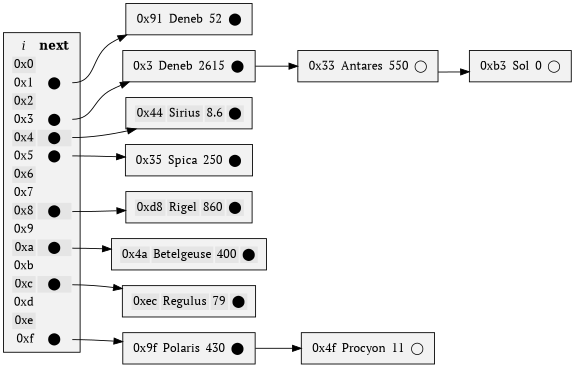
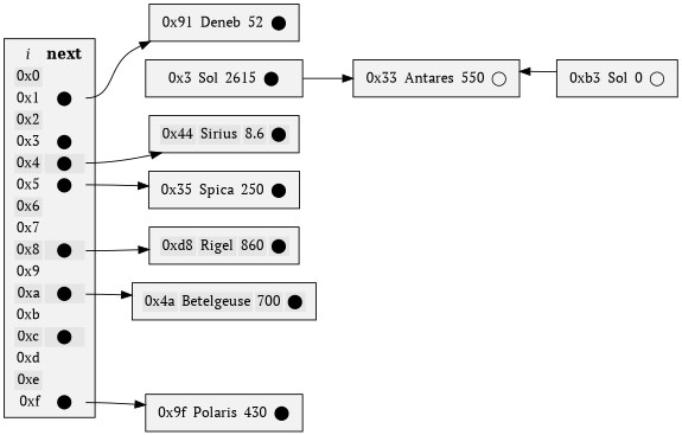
  digraph {
    fontface=modern
    fontname="PT Serif"
    rankdir=LR
    node [fillcolor=Gray95 fontname="PT Serif" shape=box style=filled]
    edge [fontname="PT Serif"]
    n1 [label=<<TABLE BORDER="0"> 	<TR> 		<TD BORDER="0"><FONT FACE="Times-Italic">i</FONT></TD> 		<TD BORDER="0"><FONT FACE="Times-Bold">next</FONT></TD> 	</TR> 	<TR> 		<TD ALIGN="RIGHT" BGCOLOR="Gray90">0x0</TD> 	</TR> 	<TR> 		<TD ALIGN="RIGHT">0x1</TD> 		<TD PORT="1">⬤</TD> 	</TR> 	<TR> 		<TD ALIGN="RIGHT" BGCOLOR="Gray90">0x2</TD> 	</TR> 	<TR> 		<TD ALIGN="RIGHT">0x3</TD> 		<TD PORT="3">⬤</TD> 	</TR> 	<TR> 		<TD ALIGN="RIGHT" BGCOLOR="Gray90">0x4</TD> 		<TD PORT="4" BGCOLOR="Gray90">⬤</TD> 	</TR> 	<TR> 		<TD ALIGN="RIGHT">0x5</TD> 		<TD PORT="5">⬤</TD> 	</TR> 	<TR> 		<TD ALIGN="RIGHT" BGCOLOR="Gray90">0x6</TD> 	</TR> 	<TR> 		<TD ALIGN="RIGHT">0x7</TD> 	</TR> 	<TR> 		<TD ALIGN="RIGHT" BGCOLOR="Gray90">0x8</TD> 		<TD PORT="8" BGCOLOR="Gray90">⬤</TD> 	</TR> 	<TR> 		<TD ALIGN="RIGHT">0x9</TD> 	</TR> 	<TR> 		<TD ALIGN="RIGHT" BGCOLOR="Gray90">0xa</TD> 		<TD PORT="10" BGCOLOR="Gray90">⬤</TD> 	</TR> 	<TR> 		<TD ALIGN="RIGHT" BORDER="0">0xb</TD> 	</TR> 	<TR> 		<TD ALIGN="RIGHT" BGCOLOR="Gray90">0xc</TD> 		<TD PORT="12" BGCOLOR="Gray90">⬤</TD> 	</TR> 	<TR> 		<TD ALIGN="RIGHT">0xd</TD> 	</TR> 	<TR> 		<TD ALIGN="RIGHT" BGCOLOR="Gray90">0xe</TD> 	</TR> 	<TR> 		<TD ALIGN="RIGHT">0xf</TD> 		<TD PORT="15">⬤</TD> 	</TR> </TABLE>>]
    n2 [label=<<TABLE BORDER="0"> 	<TR> 		<TD ALIGN="RIGHT">0x91</TD> 		<TD ALIGN="LEFT">Deneb</TD> 		<TD ALIGN="RIGHT">52</TD> 		<TD PORT="1">⬤</TD> 	</TR> </TABLE>>]
-   n3 [label=<<TABLE BORDER="0"> 	<TR> 		<TD ALIGN="RIGHT">0x3</TD> 		<TD ALIGN="LEFT">Deneb</TD> 		<TD ALIGN="RIGHT">2615</TD> 		<TD PORT="3">⬤</TD> 	</TR> </TABLE>>]
+   n3 [label=<<TABLE BORDER="0"> 	<TR> 		<TD ALIGN="RIGHT">0x3</TD> 		<TD ALIGN="LEFT">Sol</TD> 		<TD ALIGN="RIGHT">2615</TD> 		<TD PORT="3">⬤</TD> 	</TR> </TABLE>>]
    n4 [label=<<TABLE BORDER="0"> 	<TR> 		<TD ALIGN="RIGHT" BGCOLOR="Gray90">0x44</TD> 		<TD ALIGN="LEFT" BGCOLOR="Gray90">Sirius</TD> 		<TD ALIGN="RIGHT" BGCOLOR="Gray90">8.6</TD> 		<TD PORT="4" BGCOLOR="Gray90">⬤</TD> 	</TR> </TABLE>>]
    n5 [label=<<TABLE BORDER="0"> 	<TR> 		<TD ALIGN="RIGHT">0x35</TD> 		<TD ALIGN="LEFT">Spica</TD> 		<TD ALIGN="RIGHT">250</TD> 		<TD PORT="5">⬤</TD> 	</TR> </TABLE>>]
    n6 [label=<<TABLE BORDER="0"> 	<TR> 		<TD ALIGN="RIGHT" BGCOLOR="Gray90">0xd8</TD> 		<TD ALIGN="LEFT" BGCOLOR="Gray90">Rigel</TD> 		<TD ALIGN="RIGHT" BGCOLOR="Gray90">860</TD> 		<TD PORT="8" BGCOLOR="Gray90">⬤</TD> 	</TR> </TABLE>>]
-   n7 [label=<<TABLE BORDER="0"> 	<TR> 		<TD ALIGN="RIGHT" BGCOLOR="Gray90">0x4a</TD> 		<TD ALIGN="LEFT" BGCOLOR="Gray90">Betelgeuse</TD> 		<TD ALIGN="RIGHT" BGCOLOR="Gray90">400</TD> 		<TD PORT="10" BGCOLOR="Gray90">⬤</TD> 	</TR> </TABLE>>]
-   n8 [label=<<TABLE BORDER="0"> 	<TR> 		<TD ALIGN="RIGHT" BGCOLOR="Gray90">0xec</TD> 		<TD ALIGN="LEFT" BGCOLOR="Gray90">Regulus</TD> 		<TD ALIGN="RIGHT" BGCOLOR="Gray90">79</TD> 		<TD PORT="12" BGCOLOR="Gray90">⬤</TD> 	</TR> </TABLE>>]
+   n7 [label=<<TABLE BORDER="0"> 	<TR> 		<TD ALIGN="RIGHT" BGCOLOR="Gray90">0x4a</TD> 		<TD ALIGN="LEFT" BGCOLOR="Gray90">Betelgeuse</TD> 		<TD ALIGN="RIGHT" BGCOLOR="Gray90">700</TD> 		<TD PORT="10" BGCOLOR="Gray90">⬤</TD> 	</TR> </TABLE>>]
    n9 [label=<<TABLE BORDER="0"> 	<TR> 		<TD ALIGN="RIGHT">0x9f</TD> 		<TD ALIGN="LEFT">Polaris</TD> 		<TD ALIGN="RIGHT">430</TD> 		<TD PORT="15">⬤</TD> 	</TR> </TABLE>>]
    n10 [label=<<TABLE BORDER="0"> 	<TR> 		<TD ALIGN="RIGHT">0x33</TD> 		<TD ALIGN="LEFT">Antares</TD> 		<TD ALIGN="RIGHT">550</TD> 		<TD PORT="13">◯</TD> 	</TR> </TABLE>>]
-   n11 [label=<<TABLE BORDER="0"> 	<TR> 		<TD ALIGN="RIGHT">0x4f</TD> 		<TD ALIGN="LEFT">Procyon</TD> 		<TD ALIGN="RIGHT">11</TD> 		<TD PORT="11">◯</TD> 	</TR> </TABLE>>]
    n12 [label=<<TABLE BORDER="0"> 	<TR> 		<TD ALIGN="RIGHT">0xb3</TD> 		<TD ALIGN="LEFT">Sol</TD> 		<TD ALIGN="RIGHT">0</TD> 		<TD PORT="14">◯</TD> 	</TR> </TABLE>>]
    n1 -> n2 [tailport=1]
-   n1 -> n3 [tailport=3]
    n1 -> n4 [tailport=4]
    n1 -> n5 [tailport=5]
    n1 -> n6 [tailport=8]
    n1 -> n7 [tailport=10]
-   n1 -> n8 [tailport=12]
    n1 -> n9 [tailport=15]
    n3 -> n10
-   n9 -> n11
-   n10 -> n12
+   n12 -> n10
  }
